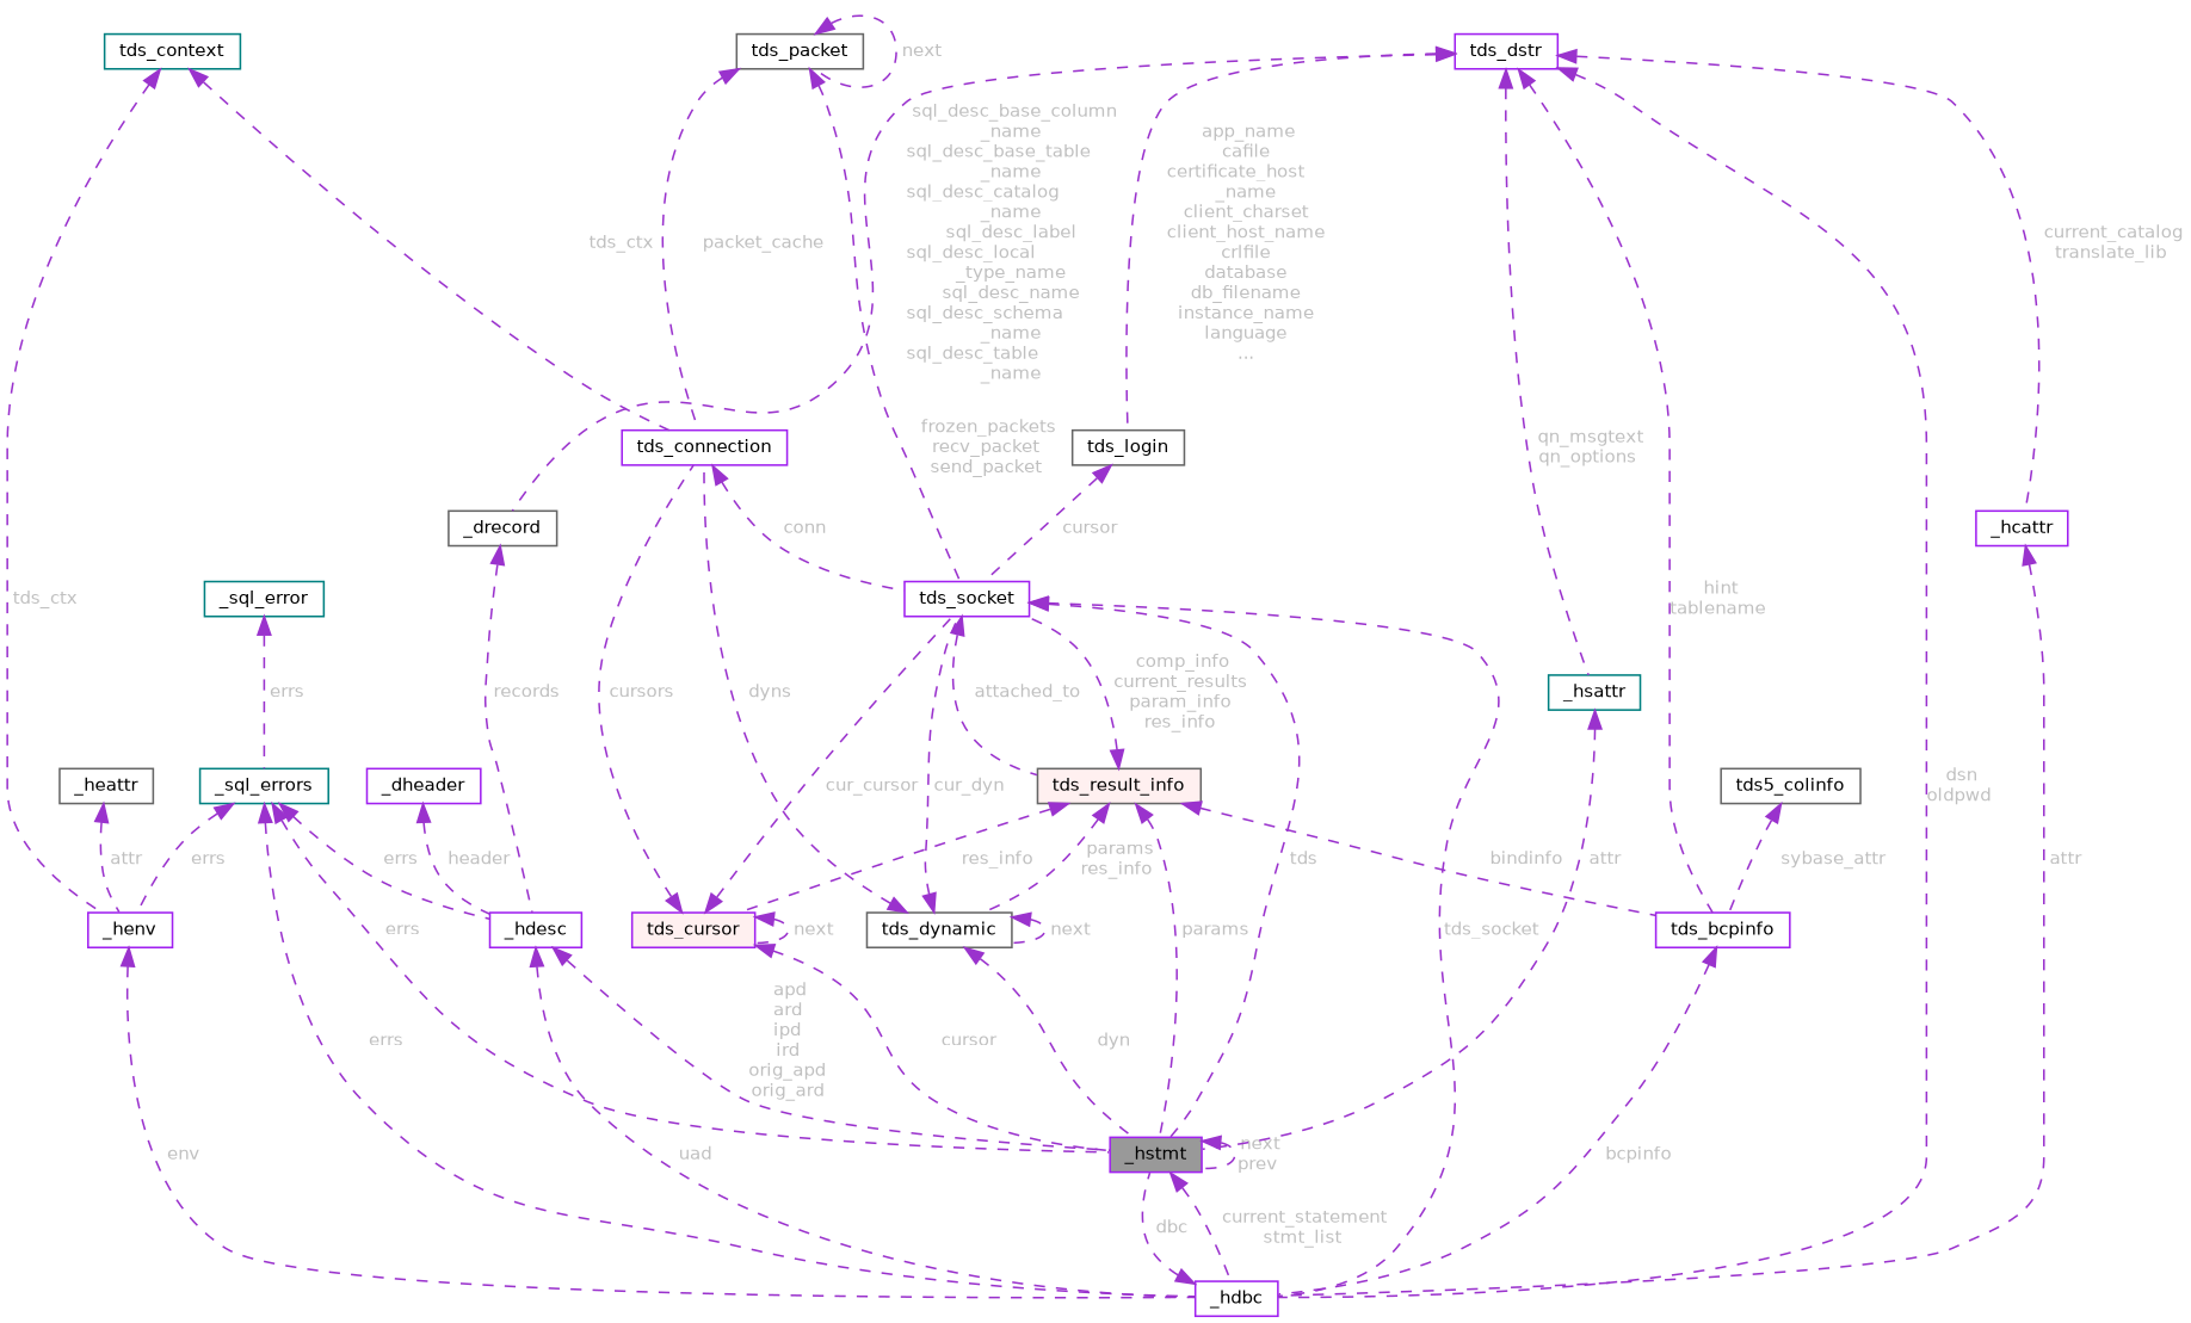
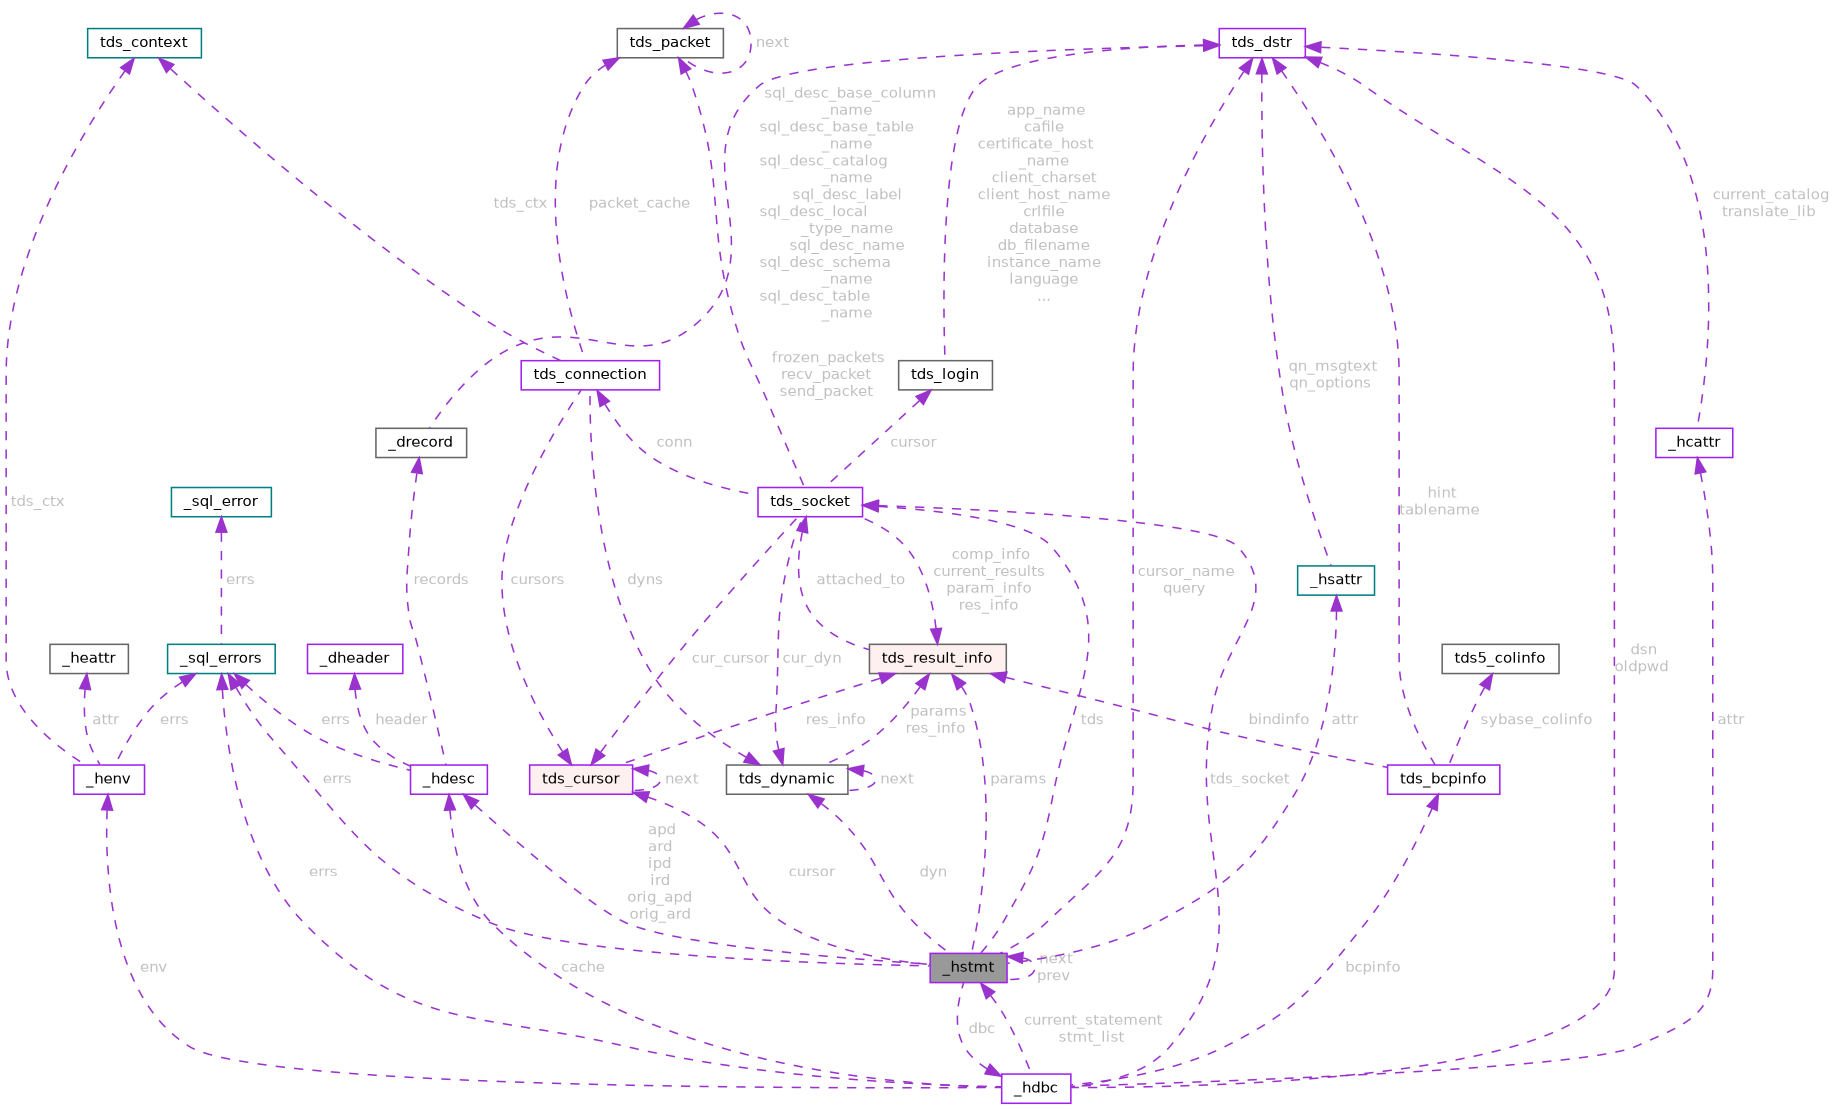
  digraph {
    rankdir=TB
    node [color=purple fillcolor=white fontname=Helvetica fontsize=10 shape=box style=filled]
    edge [color=darkorchid3 dir=back fontcolor=grey fontname=Helvetica fontsize=10 labelfontname=Helvetica labelfontsize=10 style=dashed]
    n1 [fillcolor=grey60 fontcolor=black height=0.2 label=_hstmt width=0.4]
    n2 [height=0.2 label=_hdbc width=0.4]
    n3 [color=teal height=0.2 label=_sql_errors width=0.4]
    n4 [height=0.2 label=_henv width=0.4]
    n5 [height=0.2 label=_hdesc width=0.4]
    n6 [color=teal height=0.2 label=_sql_error width=0.4]
    n7 [color=teal height=0.2 label=tds_context width=0.4]
    n8 [height=0.2 label=tds_connection width=0.4]
    n9 [height=0.2 label=tds_socket width=0.4]
    n10 [color=gray40 height=0.2 label=_heattr width=0.4]
    n11 [color=gray40 fillcolor="#FFF0F0" height=0.2 label=tds_result_info width=0.4]
    n12 [fillcolor="#FFF0F0" height=0.2 label=tds_cursor width=0.4]
    n13 [color=gray40 height=0.2 label=tds_dynamic width=0.4]
    n14 [height=0.2 label=tds_bcpinfo width=0.4]
    n15 [color=gray40 height=0.2 label=tds_packet width=0.4]
    n16 [color=gray40 height=0.2 label=tds_login width=0.4]
    n17 [height=0.2 label=tds_dstr width=0.4]
    n18 [height=0.2 label=_hcattr width=0.4]
    n19 [color=gray40 height=0.2 label=_drecord width=0.4]
    n20 [color=teal height=0.2 label=_hsattr width=0.4]
    n21 [height=0.2 label=_dheader width=0.4]
    n22 [color=gray40 height=0.2 label=tds5_colinfo width=0.4]
    n1 -> n1 [label=" next\nprev"]
    n1 -> n2 [label=" current_statement\nstmt_list"]
    n2 -> n1 [label=" dbc"]
    n3 -> n1 [label=" errs"]
    n3 -> n2 [label=" errs"]
    n3 -> n4 [label=" errs"]
    n3 -> n5 [label=" errs"]
    n4 -> n2 [label=" env"]
    n5 -> n1 [label=" apd\nard\nipd\nird\norig_apd\norig_ard"]
-   n5 -> n2 [label=" uad"]
+   n5 -> n2 [label=" cache"]
    n6 -> n3 [label=" errs"]
    n7 -> n4 [label=" tds_ctx"]
    n7 -> n8 [label=" tds_ctx"]
    n8 -> n9 [label=" conn"]
    n9 -> n1 [label=" tds"]
    n9 -> n2 [label=" tds_socket"]
    n9 -> n11 [label=" attached_to"]
    n10 -> n4 [label=" attr"]
    n11 -> n1 [label=" params"]
    n11 -> n9 [label=" comp_info\ncurrent_results\nparam_info\nres_info"]
    n11 -> n12 [label=" res_info"]
    n11 -> n13 [label=" params\nres_info"]
    n11 -> n14 [label=" bindinfo"]
    n12 -> n1 [label=" cursor"]
    n12 -> n8 [label=" cursors"]
    n12 -> n9 [label=" cur_cursor"]
    n12 -> n12 [label=" next"]
    n13 -> n1 [label=" dyn"]
    n13 -> n8 [label=" dyns"]
    n13 -> n9 [label=" cur_dyn"]
    n13 -> n13 [label=" next"]
    n14 -> n2 [label=" bcpinfo"]
    n15 -> n8 [label=" packet_cache"]
    n15 -> n9 [label=" frozen_packets\nrecv_packet\nsend_packet"]
    n15 -> n15 [label=" next"]
    n16 -> n9 [label=" cursor"]
+   n17 -> n1 [label=" cursor_name\nquery"]
    n17 -> n2 [label=" dsn\noldpwd"]
    n17 -> n14 [label=" hint\ntablename"]
    n17 -> n16 [label=" app_name\ncafile\ncertificate_host\l_name\nclient_charset\nclient_host_name\ncrlfile\ndatabase\ndb_filename\ninstance_name\nlanguage\n..."]
    n17 -> n18 [label=" current_catalog\ntranslate_lib"]
    n17 -> n19 [label=" sql_desc_base_column\l_name\nsql_desc_base_table\l_name\nsql_desc_catalog\l_name\nsql_desc_label\nsql_desc_local\l_type_name\nsql_desc_name\nsql_desc_schema\l_name\nsql_desc_table\l_name"]
    n17 -> n20 [label=" qn_msgtext\nqn_options"]
    n18 -> n2 [label=" attr"]
    n19 -> n5 [label=" records"]
    n20 -> n1 [label=" attr"]
    n21 -> n5 [label=" header"]
-   n22 -> n14 [label=" sybase_attr"]
+   n22 -> n14 [label=" sybase_colinfo"]
  }
